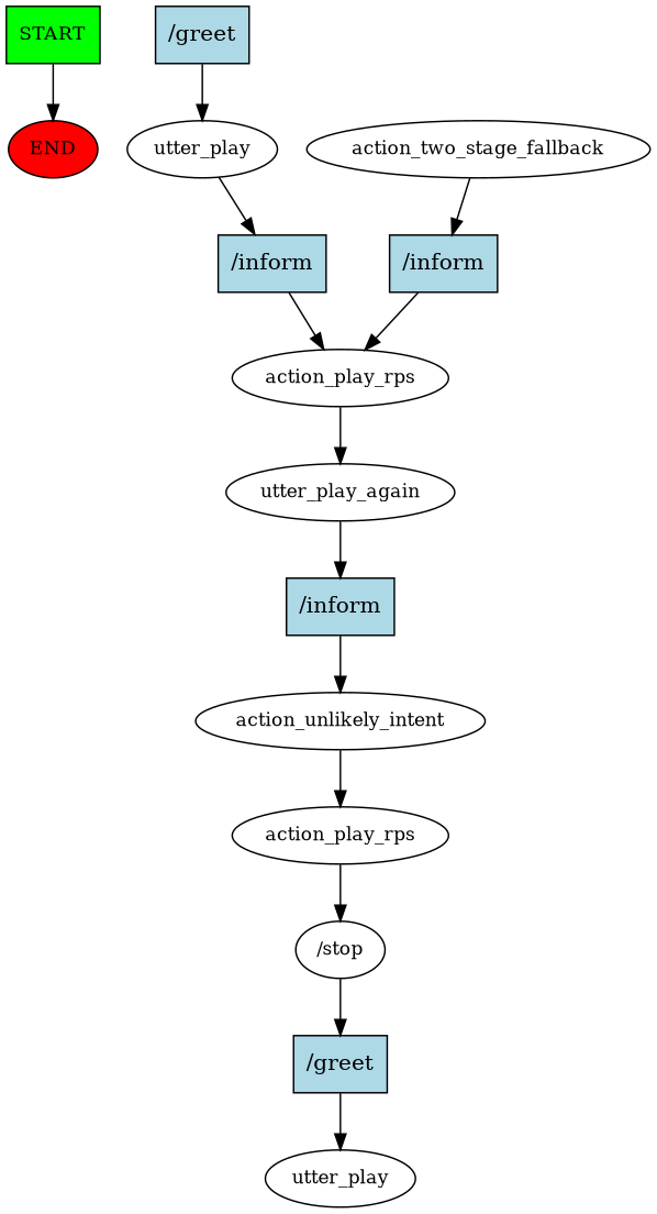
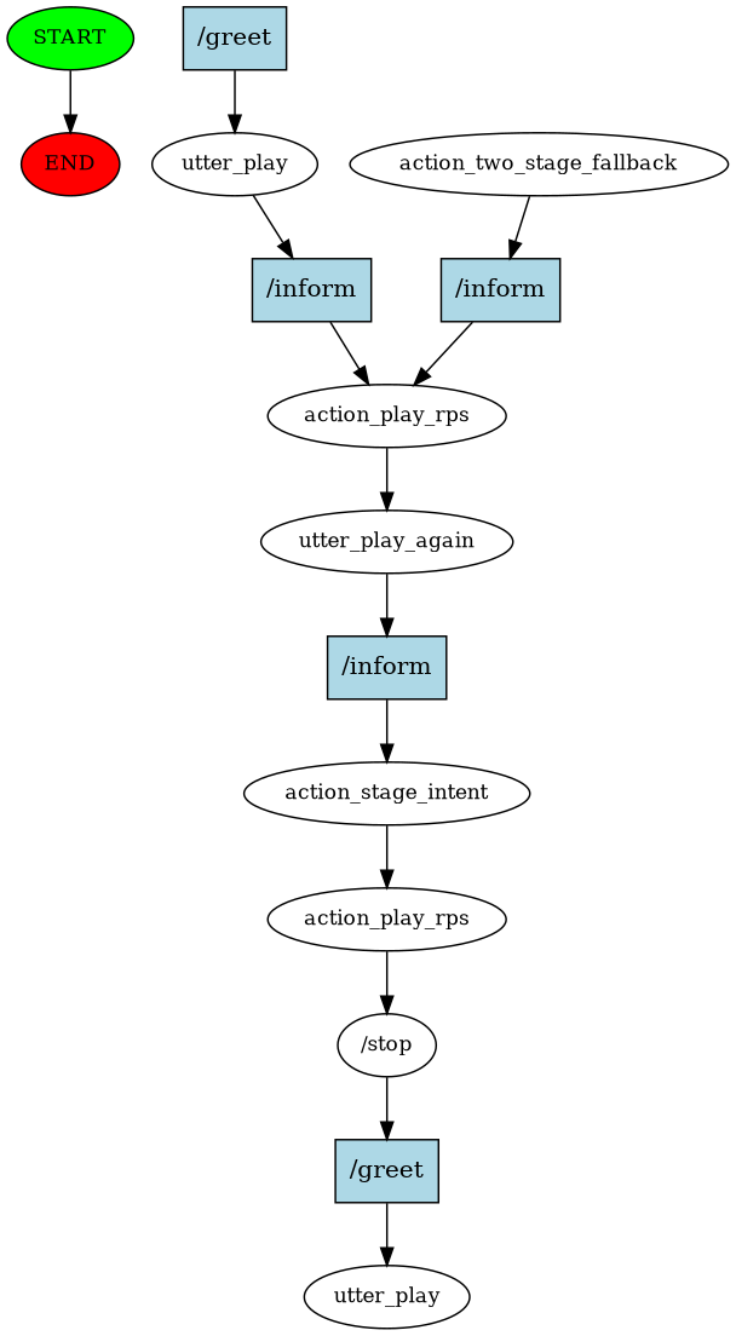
  digraph {
    node [fontsize=12]
-   n1 [fillcolor=green label=START style=filled shape=box]
+   n1 [fillcolor=green label=START style=filled]
    n2 [fillcolor=red label=END style=filled]
    n3 [fillcolor=lightblue label="/greet" shape=rect style=filled fontsize=""]
    n4 [label=utter_play]
    n5 [fillcolor=lightblue label="/inform" shape=rect style=filled fontsize=""]
    n6 [label=action_play_rps]
    n7 [label=utter_play_again]
    n8 [fillcolor=lightblue label="/inform" shape=rect style=filled fontsize=""]
    n9 [label=action_two_stage_fallback]
    n10 [fillcolor=lightblue label="/inform" shape=rect style=filled fontsize=""]
-   n11 [label=action_unlikely_intent]
+   n11 [label=action_stage_intent]
    n12 [label=action_play_rps]
    n13 [label="/stop"]
    n14 [fillcolor=lightblue label="/greet" shape=rect style=filled fontsize=""]
    n15 [label=utter_play]
    n1 -> n2
    n3 -> n4
    n4 -> n5
    n5 -> n6
    n6 -> n7
    n7 -> n8
    n8 -> n11
    n9 -> n10
    n10 -> n6
    n11 -> n12
    n12 -> n13
    n13 -> n14
    n14 -> n15
  }
